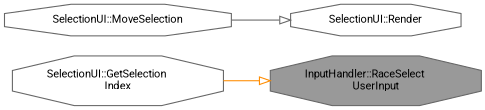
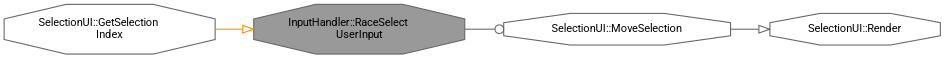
  digraph {
    fontname=Roboto
    rankdir=LR
    node [color=grey40 fillcolor=white fontname=Roboto fontsize=10 shape=octagon style=filled]
    edge [arrowhead=onormal color=gray40 fontname=Roboto fontsize=10 labelfontname=Helvetica labelfontsize=10 style=solid]
    n1 [color=gray40 fillcolor=grey60 fontcolor=black height=0.2 label="InputHandler::RaceSelect\lUserInput" width=0.4]
    n2 [height=0.2 label="SelectionUI::MoveSelection" width=0.4]
    n3 [height=0.2 label="SelectionUI::GetSelection\lIndex" width=0.4]
    n4 [height=0.2 label="SelectionUI::Render" width=0.4]
+   n1 -> n2 [arrowhead=odot]
    n2 -> n4
    n3 -> n1 [color=darkorange]
  }
